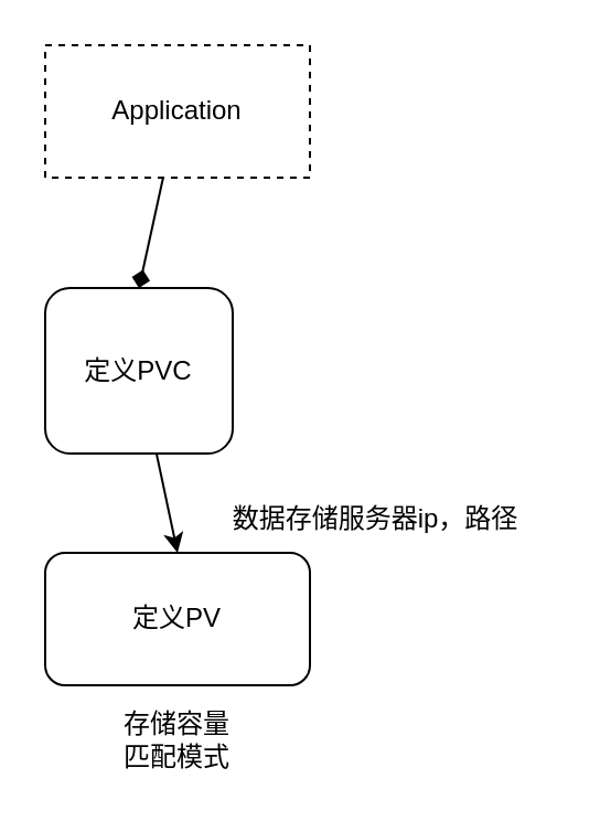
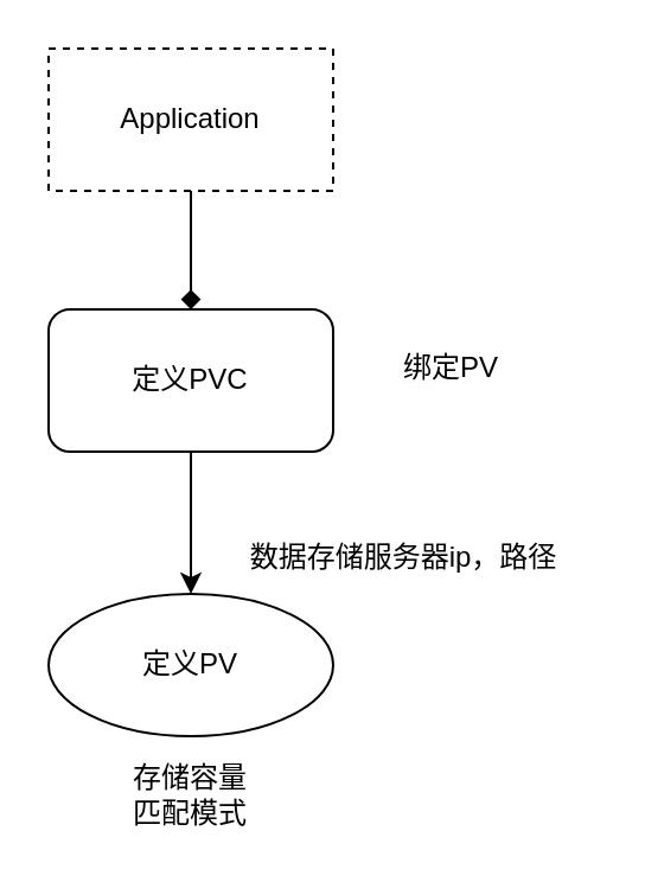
  <mxCell id="0" />
  <mxCell id="1" parent="0" />
  <mxCell id="2" style="edgeStyle=none;html=1;entryX=0.5;entryY=0;entryDx=0;entryDy=0;endArrow=diamond;" edge="1" parent="1" source="3" target="5"><mxGeometry relative="1" as="geometry" /></mxCell>
  <mxCell id="3" value="Application" style="rounded=0;whiteSpace=wrap;html=1;dashed=1;" vertex="1" parent="1"><mxGeometry x="20" y="20" width="120" height="60" as="geometry" /></mxCell>
  <mxCell id="4" style="edgeStyle=none;html=1;entryX=0.5;entryY=0;entryDx=0;entryDy=0;" edge="1" parent="1" source="5" target="6"><mxGeometry relative="1" as="geometry" /></mxCell>
- <mxCell id="5" value="定义PVC" style="rounded=1;whiteSpace=wrap;html=1;" vertex="1" parent="1"><mxGeometry x="20" y="130" width="85" height="75" as="geometry" /></mxCell>
- <mxCell id="6" value="定义PV" style="rounded=1;whiteSpace=wrap;html=1;" vertex="1" parent="1"><mxGeometry x="20" y="250" width="120" height="60" as="geometry" /></mxCell>
+ <mxCell id="5" value="定义PVC" style="rounded=1;whiteSpace=wrap;html=1;" vertex="1" parent="1"><mxGeometry x="20" y="130" width="120" height="60" as="geometry" /></mxCell>
+ <mxCell id="6" value="定义PV" style="ellipse;whiteSpace=wrap;html=1;" vertex="1" parent="1"><mxGeometry x="20" y="250" width="120" height="60" as="geometry" /></mxCell>
+ <mxCell id="7" value="绑定PV" style="text;html=1;strokeColor=none;fillColor=none;align=center;verticalAlign=middle;whiteSpace=wrap;rounded=0;" vertex="1" parent="1"><mxGeometry x="160" y="140" width="60" height="30" as="geometry" /></mxCell>
  <mxCell id="8" value="存储容量&lt;br&gt;匹配模式" style="text;html=1;strokeColor=none;fillColor=none;align=center;verticalAlign=middle;whiteSpace=wrap;rounded=0;" vertex="1" parent="1"><mxGeometry x="50" y="320" width="60" height="30" as="geometry" /></mxCell>
  <mxCell id="9" value="数据存储服务器ip，路径" style="text;html=1;strokeColor=none;fillColor=none;align=center;verticalAlign=middle;whiteSpace=wrap;rounded=0;" vertex="1" parent="1"><mxGeometry x="90" y="220" width="160" height="30" as="geometry" /></mxCell>
